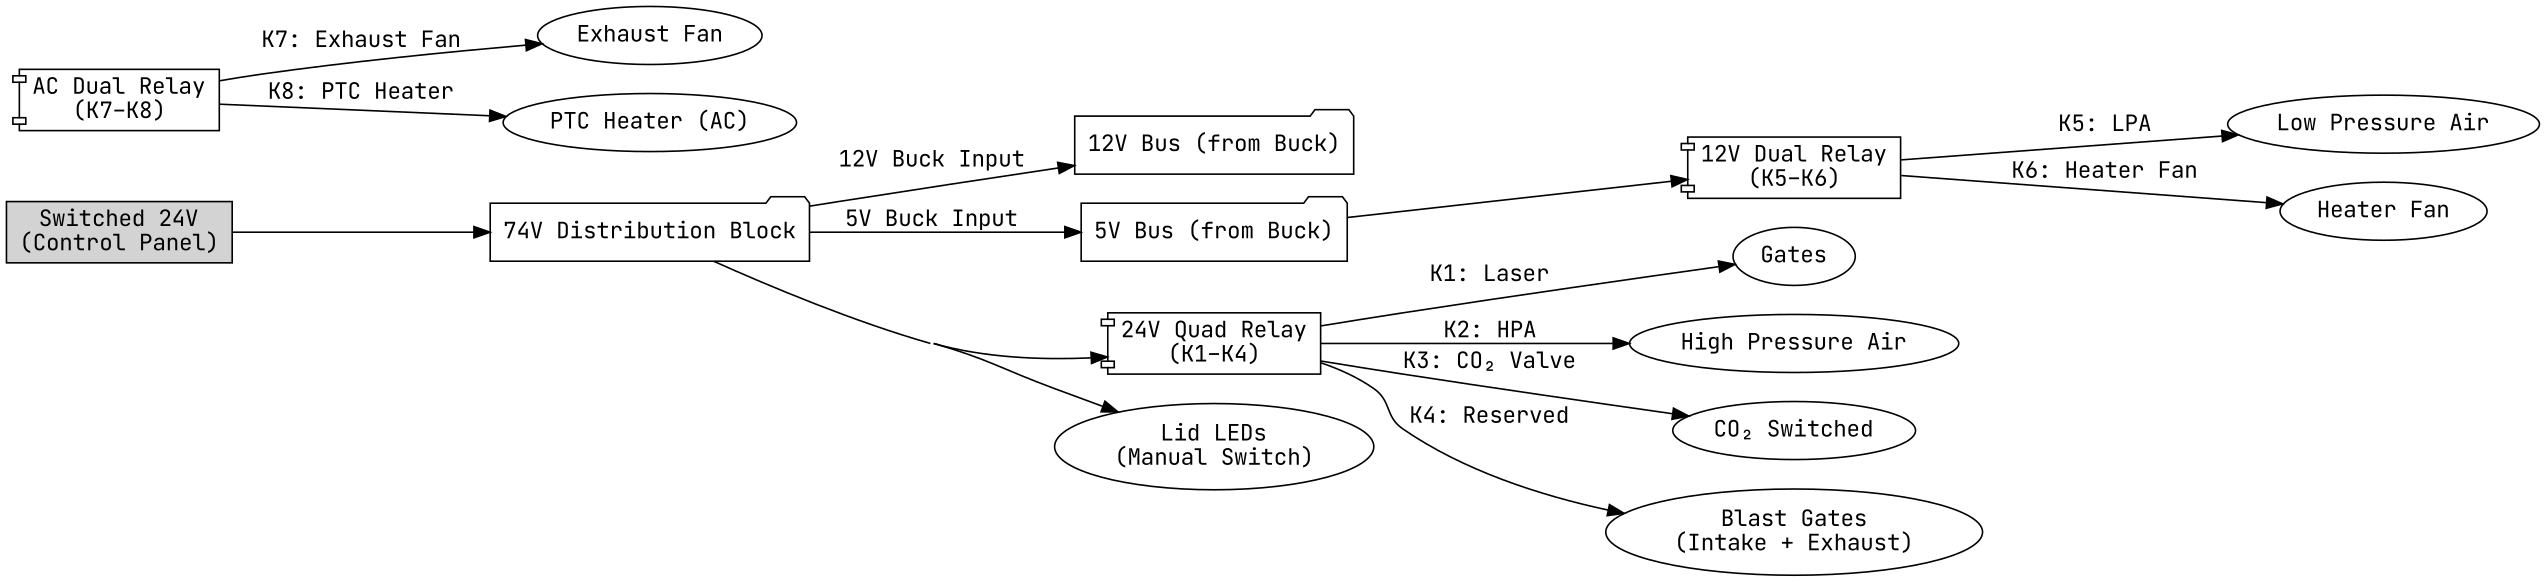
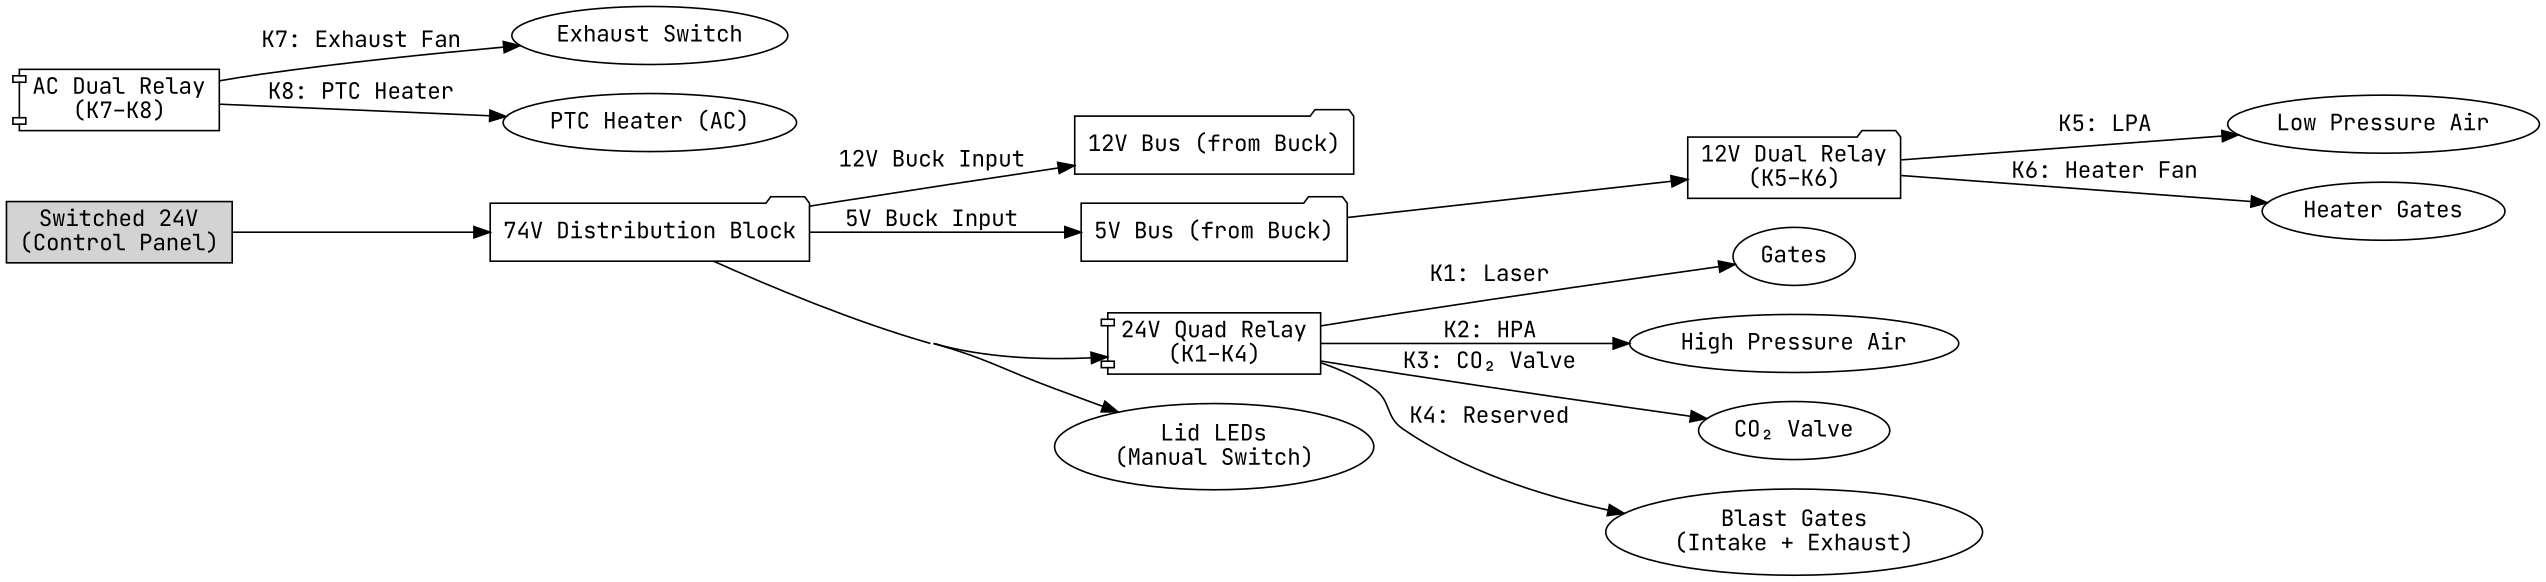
  digraph {
    concentrate=true
    fontname="JetBrains Mono"
    fontsize=10
    rankdir=LR
    splines=spline
    node [fontname="JetBrains Mono"]
    edge [fontname="JetBrains Mono"]
    n1 [fillcolor=lightgrey label="Switched 24V\n(Control Panel)" shape=rectangle style=filled]
    n2 [label="74V Distribution Block" shape=folder]
    n3 [label="12V Bus (from Buck)" shape=folder]
    n4 [label="5V Bus (from Buck)" shape=folder]
    n5 [label="24V Quad Relay\n(K1–K4)" shape=component]
    n6 [label="Lid LEDs\n(Manual Switch)"]
-   n7 [label="12V Dual Relay\n(K5–K6)" shape=component]
+   n7 [label="12V Dual Relay\n(K5–K6)" shape=folder]
    n8 [label=Gates]
    n9 [label="High Pressure Air"]
-   n10 [label="CO₂ Switched"]
+   n10 [label="CO₂ Valve"]
    n11 [label="Blast Gates\n(Intake + Exhaust)"]
    n12 [label="Low Pressure Air"]
-   n13 [label="Heater Fan"]
+   n13 [label="Heater Gates"]
    n14 [label="AC Dual Relay\n(K7–K8)" shape=component]
-   n15 [label="Exhaust Fan"]
+   n15 [label="Exhaust Switch"]
    n16 [label="PTC Heater (AC)"]
    n1 -> n2
    n2 -> n3 [label="12V Buck Input"]
    n2 -> n4 [label="5V Buck Input"]
    n2 -> n5
    n2 -> n6
    n4 -> n7
    n5 -> n8 [label="K1: Laser"]
    n5 -> n9 [label="K2: HPA"]
    n5 -> n10 [label="K3: CO₂ Valve"]
    n5 -> n11 [label="K4: Reserved"]
    n7 -> n12 [label="K5: LPA"]
    n7 -> n13 [label="K6: Heater Fan"]
    n14 -> n15 [label="K7: Exhaust Fan"]
    n14 -> n16 [label="K8: PTC Heater"]
  }
